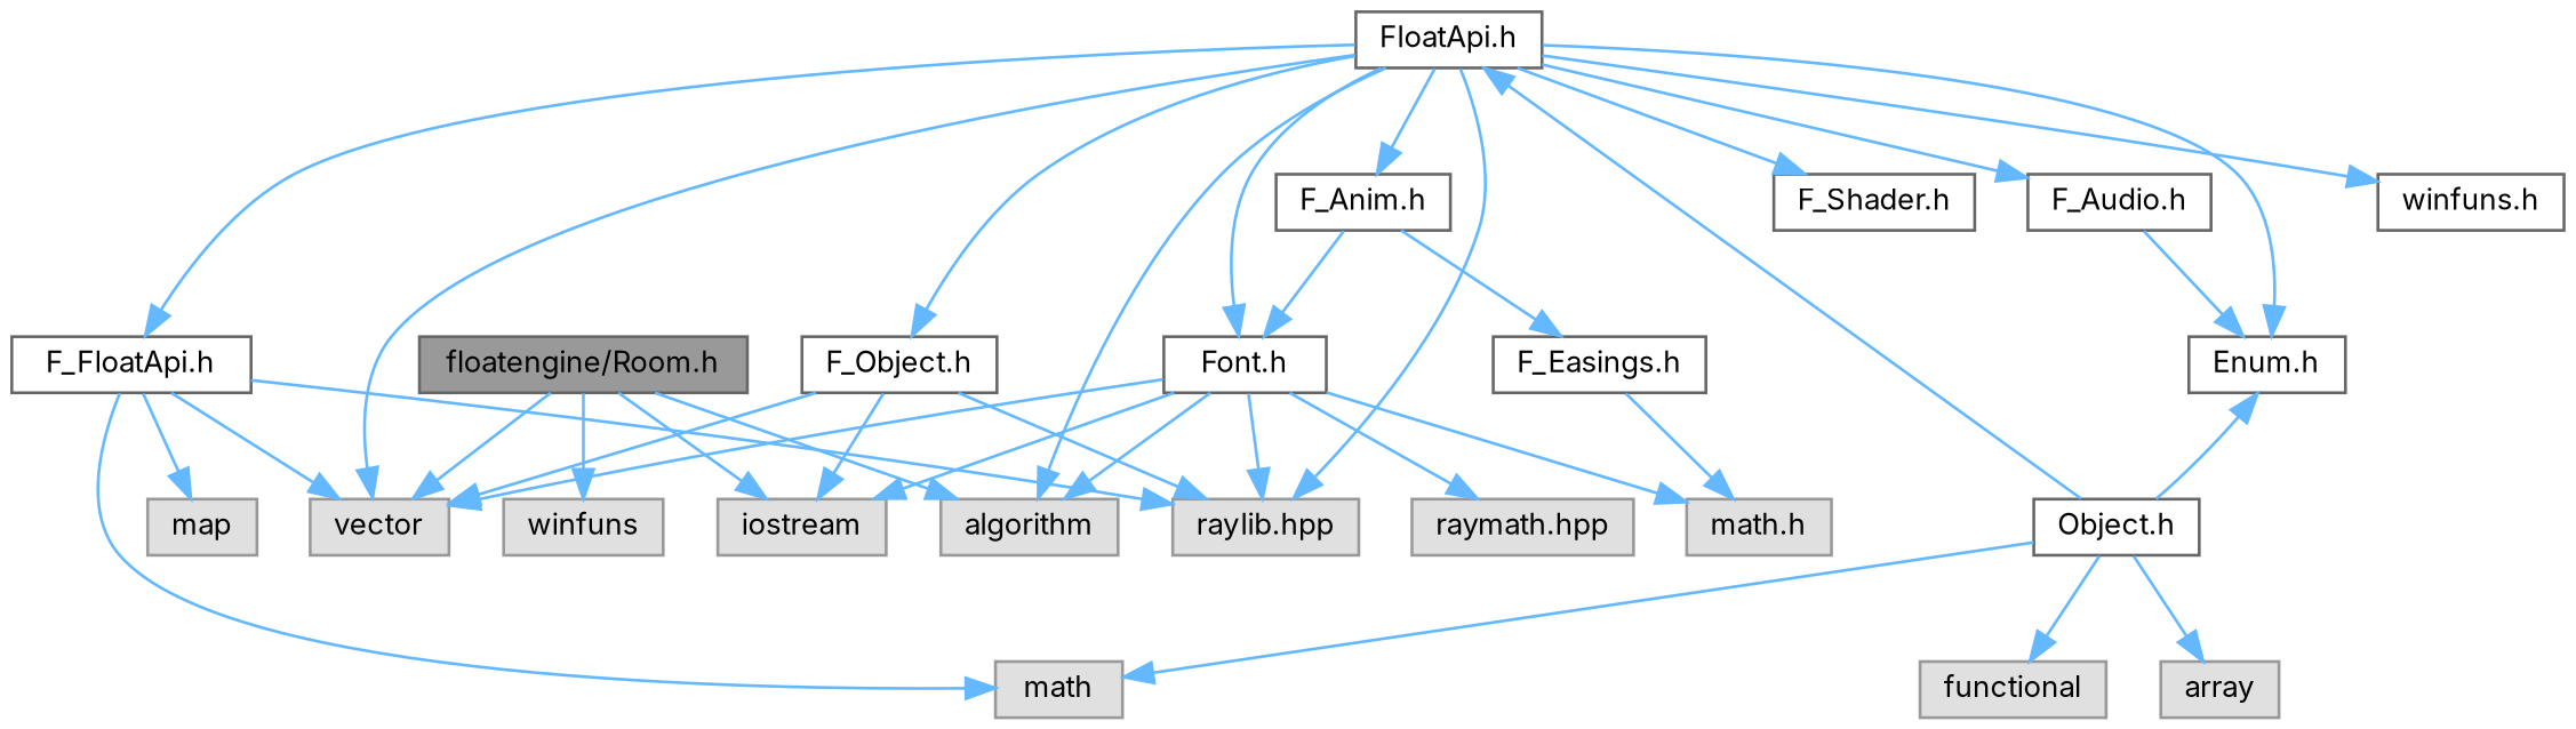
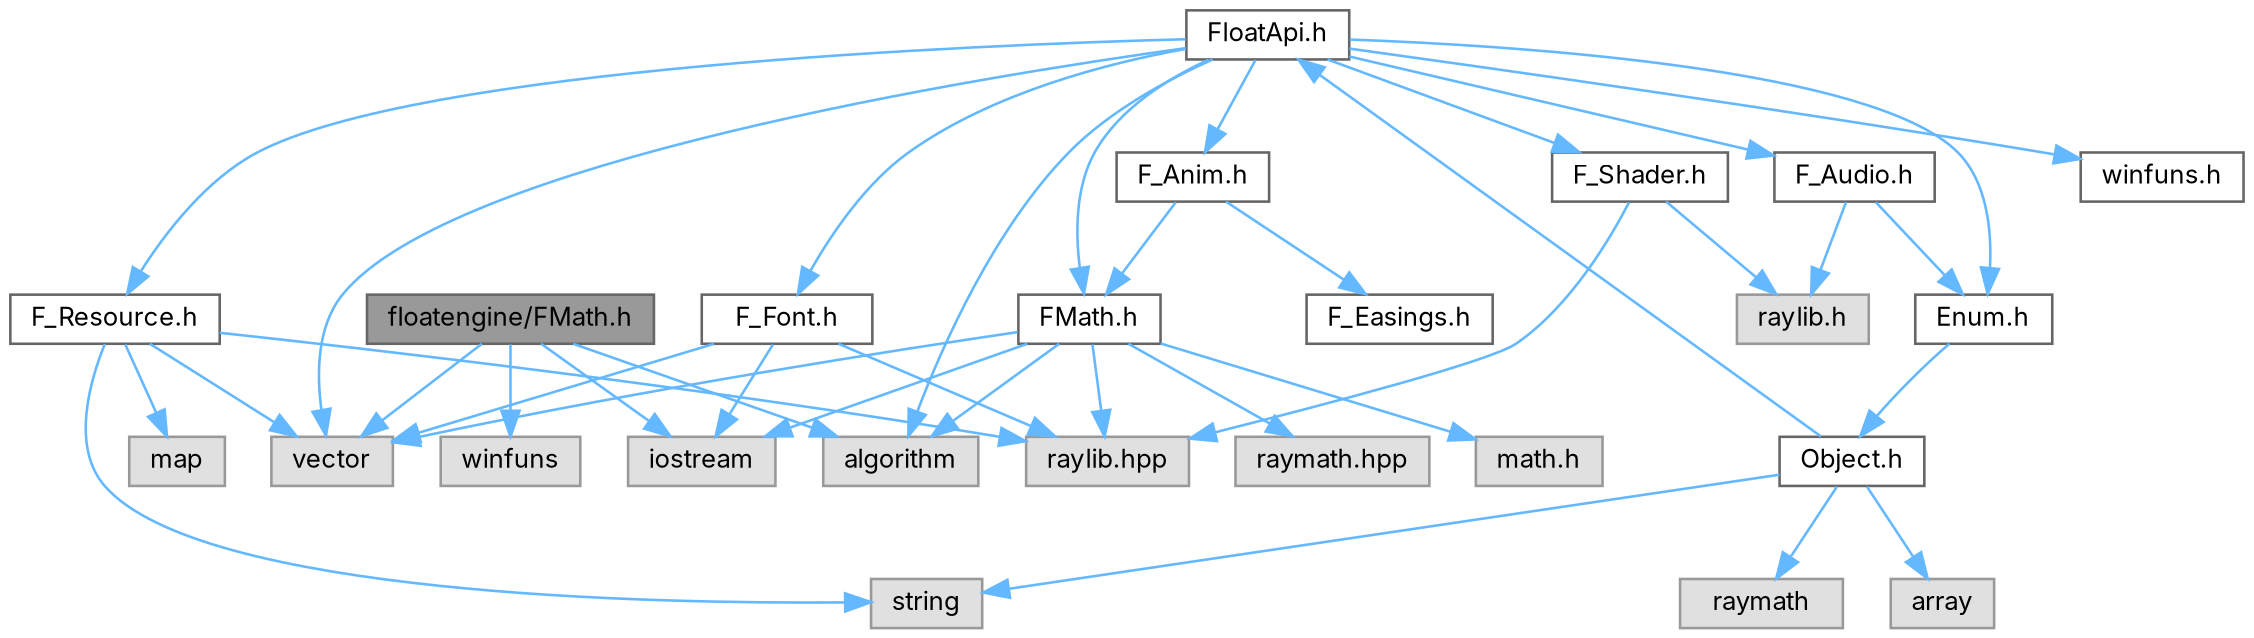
  digraph {
    fontname=Inter
    node [color=grey60 fillcolor="#E0E0E0" fontname=Inter fontsize=10 shape=box style=filled]
    edge [color=steelblue1 fontname=Inter fontsize=10 labelfontname=Helvetica labelfontsize=10 style=solid]
-   n1 [color=gray40 fillcolor=grey60 fontcolor=black height=0.2 label="floatengine/Room.h" width=0.4]
+   n1 [color=gray40 fillcolor=grey60 fontcolor=black height=0.2 label="floatengine/FMath.h" width=0.4]
    n2 [height=0.2 label=iostream width=0.4]
    n3 [height=0.2 label=vector width=0.4]
    n4 [height=0.2 label=algorithm width=0.4]
    n5 [height=0.2 label=winfuns width=0.4]
    n6 [color=grey40 fillcolor=white height=0.2 label="Object.h" width=0.4]
    n7 [color=grey40 fillcolor=white height=0.2 label="FloatApi.h" width=0.4]
-   n8 [height=0.2 label=math width=0.4]
+   n8 [height=0.2 label=string width=0.4]
    n9 [color=grey40 fillcolor=white height=0.2 label="Enum.h" width=0.4]
    n10 [height=0.2 label=array width=0.4]
-   n11 [height=0.2 label=functional width=0.4]
+   n11 [height=0.2 label=raymath width=0.4]
    n12 [height=0.2 label="raylib.hpp" width=0.4]
-   n13 [color=grey40 fillcolor=white height=0.2 label="F_FloatApi.h" width=0.4]
-   n14 [color=grey40 fillcolor=white height=0.2 label="Font.h" width=0.4]
+   n13 [color=grey40 fillcolor=white height=0.2 label="F_Resource.h" width=0.4]
+   n14 [color=grey40 fillcolor=white height=0.2 label="FMath.h" width=0.4]
    n15 [color=grey40 fillcolor=white height=0.2 label="F_Audio.h" width=0.4]
    n16 [color=grey40 fillcolor=white height=0.2 label="winfuns.h" width=0.4]
    n17 [color=grey40 fillcolor=white height=0.2 label="F_Shader.h" width=0.4]
-   n18 [color=grey40 fillcolor=white height=0.2 label="F_Object.h" width=0.4]
+   n18 [color=grey40 fillcolor=white height=0.2 label="F_Font.h" width=0.4]
    n19 [color=grey40 fillcolor=white height=0.2 label="F_Anim.h" width=0.4]
    n20 [height=0.2 label=map width=0.4]
    n21 [height=0.2 label="math.h" width=0.4]
    n22 [height=0.2 label="raymath.hpp" width=0.4]
+   n23 [height=0.2 label="raylib.h" width=0.4]
    n24 [color=grey40 fillcolor=white height=0.2 label="F_Easings.h" width=0.4]
    n1 -> n2
    n1 -> n3
    n1 -> n4
    n1 -> n5
    n6 -> n7
    n6 -> n8
-   n6 -> n9
+   n9 -> n6
    n6 -> n10
    n6 -> n11
    n7 -> n3
    n7 -> n4
    n7 -> n9
-   n7 -> n12
+   n17 -> n12
    n7 -> n13
    n7 -> n14
    n7 -> n15
    n7 -> n16
    n7 -> n17
    n7 -> n18
    n7 -> n19
    n13 -> n3
    n13 -> n8
    n13 -> n12
    n13 -> n20
    n14 -> n2
    n14 -> n3
    n14 -> n4
    n14 -> n12
    n14 -> n21
    n14 -> n22
    n15 -> n9
+   n15 -> n23
+   n17 -> n23
    n18 -> n2
    n18 -> n3
    n18 -> n12
    n19 -> n14
    n19 -> n24
-   n24 -> n21
  }
